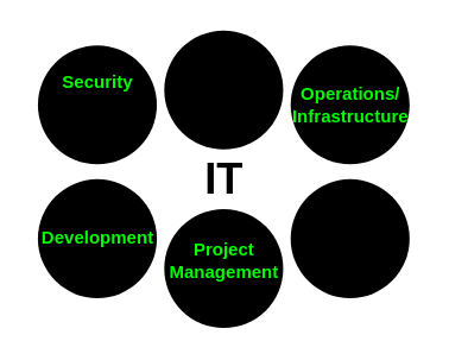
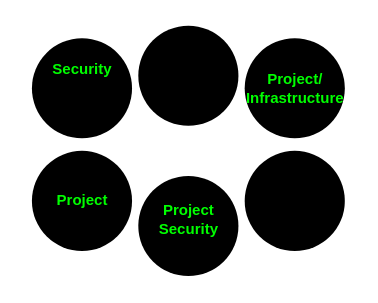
  <mxCell id="0" />
  <mxCell id="1" parent="0" />
- <mxCell id="2" value="IT" style="text;html=1;resizable=0;autosize=1;align=center;verticalAlign=middle;points=[];fillColor=none;strokeColor=none;rounded=0;fontSize=29;fontStyle=1" vertex="1" parent="1"><mxGeometry x="130" y="100" width="40" height="40" as="geometry" /></mxCell>
  <mxCell id="3" value="" style="ellipse;whiteSpace=wrap;html=1;aspect=fixed;fillColor=#000000;strokeColor=none;fontColor=#ffffff;" vertex="1" parent="1"><mxGeometry x="25" y="30" width="80" height="80" as="geometry" /></mxCell>
  <mxCell id="4" value="Security" style="text;html=1;resizable=0;autosize=1;align=center;verticalAlign=middle;points=[];rounded=0;strokeWidth=3;fontStyle=1;fontSize=12;labelBackgroundColor=none;labelBorderColor=none;fontColor=#00FF00;" vertex="1" parent="1"><mxGeometry x="35" y="45" width="60" height="20" as="geometry" /></mxCell>
  <mxCell id="5" value="" style="ellipse;whiteSpace=wrap;html=1;aspect=fixed;fillColor=#000000;strokeColor=none;fontColor=#ffffff;" vertex="1" parent="1"><mxGeometry x="25" y="120" width="80" height="80" as="geometry" /></mxCell>
- <mxCell id="6" value="Development" style="text;html=1;resizable=0;autosize=1;align=center;verticalAlign=middle;points=[];rounded=0;strokeWidth=3;fontStyle=1;fontSize=12;labelBackgroundColor=none;labelBorderColor=none;fontColor=#00FF00;" vertex="1" parent="1"><mxGeometry x="20" y="150" width="90" height="20" as="geometry" /></mxCell>
+ <mxCell id="6" value="Project" style="text;html=1;resizable=0;autosize=1;align=center;verticalAlign=middle;points=[];rounded=0;strokeWidth=3;fontStyle=1;fontSize=12;labelBackgroundColor=none;labelBorderColor=none;fontColor=#00FF00;" vertex="1" parent="1"><mxGeometry x="20" y="150" width="90" height="20" as="geometry" /></mxCell>
  <mxCell id="7" value="" style="ellipse;whiteSpace=wrap;html=1;aspect=fixed;fillColor=#000000;strokeColor=none;fontColor=#ffffff;" vertex="1" parent="1"><mxGeometry x="110" y="20" width="80" height="80" as="geometry" /></mxCell>
  <mxCell id="8" value="" style="ellipse;whiteSpace=wrap;html=1;aspect=fixed;fillColor=#000000;strokeColor=none;fontColor=#ffffff;" vertex="1" parent="1"><mxGeometry x="110" y="140" width="80" height="80" as="geometry" /></mxCell>
- <mxCell id="9" value="Project&lt;br&gt;Management" style="text;html=1;resizable=0;autosize=1;align=center;verticalAlign=middle;points=[];rounded=0;strokeWidth=3;fontStyle=1;fontSize=12;labelBackgroundColor=none;labelBorderColor=none;fontColor=#00FF00;" vertex="1" parent="1"><mxGeometry x="105" y="160" width="90" height="30" as="geometry" /></mxCell>
+ <mxCell id="9" value="Project&lt;br&gt;Security" style="text;html=1;resizable=0;autosize=1;align=center;verticalAlign=middle;points=[];rounded=0;strokeWidth=3;fontStyle=1;fontSize=12;labelBackgroundColor=none;labelBorderColor=none;fontColor=#00FF00;" vertex="1" parent="1"><mxGeometry x="105" y="160" width="90" height="30" as="geometry" /></mxCell>
  <mxCell id="10" value="" style="ellipse;whiteSpace=wrap;html=1;aspect=fixed;fillColor=#000000;strokeColor=none;fontColor=#ffffff;" vertex="1" parent="1"><mxGeometry x="195" y="30" width="80" height="80" as="geometry" /></mxCell>
- <mxCell id="11" value="Operations/&lt;br&gt;Infrastructure" style="text;html=1;resizable=0;autosize=1;align=center;verticalAlign=middle;points=[];rounded=0;strokeWidth=3;fontStyle=1;fontSize=12;labelBackgroundColor=none;labelBorderColor=none;fontColor=#00FF00;" vertex="1" parent="1"><mxGeometry x="190" y="55" width="90" height="30" as="geometry" /></mxCell>
+ <mxCell id="11" value="Project/&lt;br&gt;Infrastructure" style="text;html=1;resizable=0;autosize=1;align=center;verticalAlign=middle;points=[];rounded=0;strokeWidth=3;fontStyle=1;fontSize=12;labelBackgroundColor=none;labelBorderColor=none;fontColor=#00FF00;" vertex="1" parent="1"><mxGeometry x="190" y="55" width="90" height="30" as="geometry" /></mxCell>
  <mxCell id="12" value="" style="ellipse;whiteSpace=wrap;html=1;aspect=fixed;fillColor=#000000;strokeColor=none;fontColor=#ffffff;" vertex="1" parent="1"><mxGeometry x="195" y="120" width="80" height="80" as="geometry" /></mxCell>
